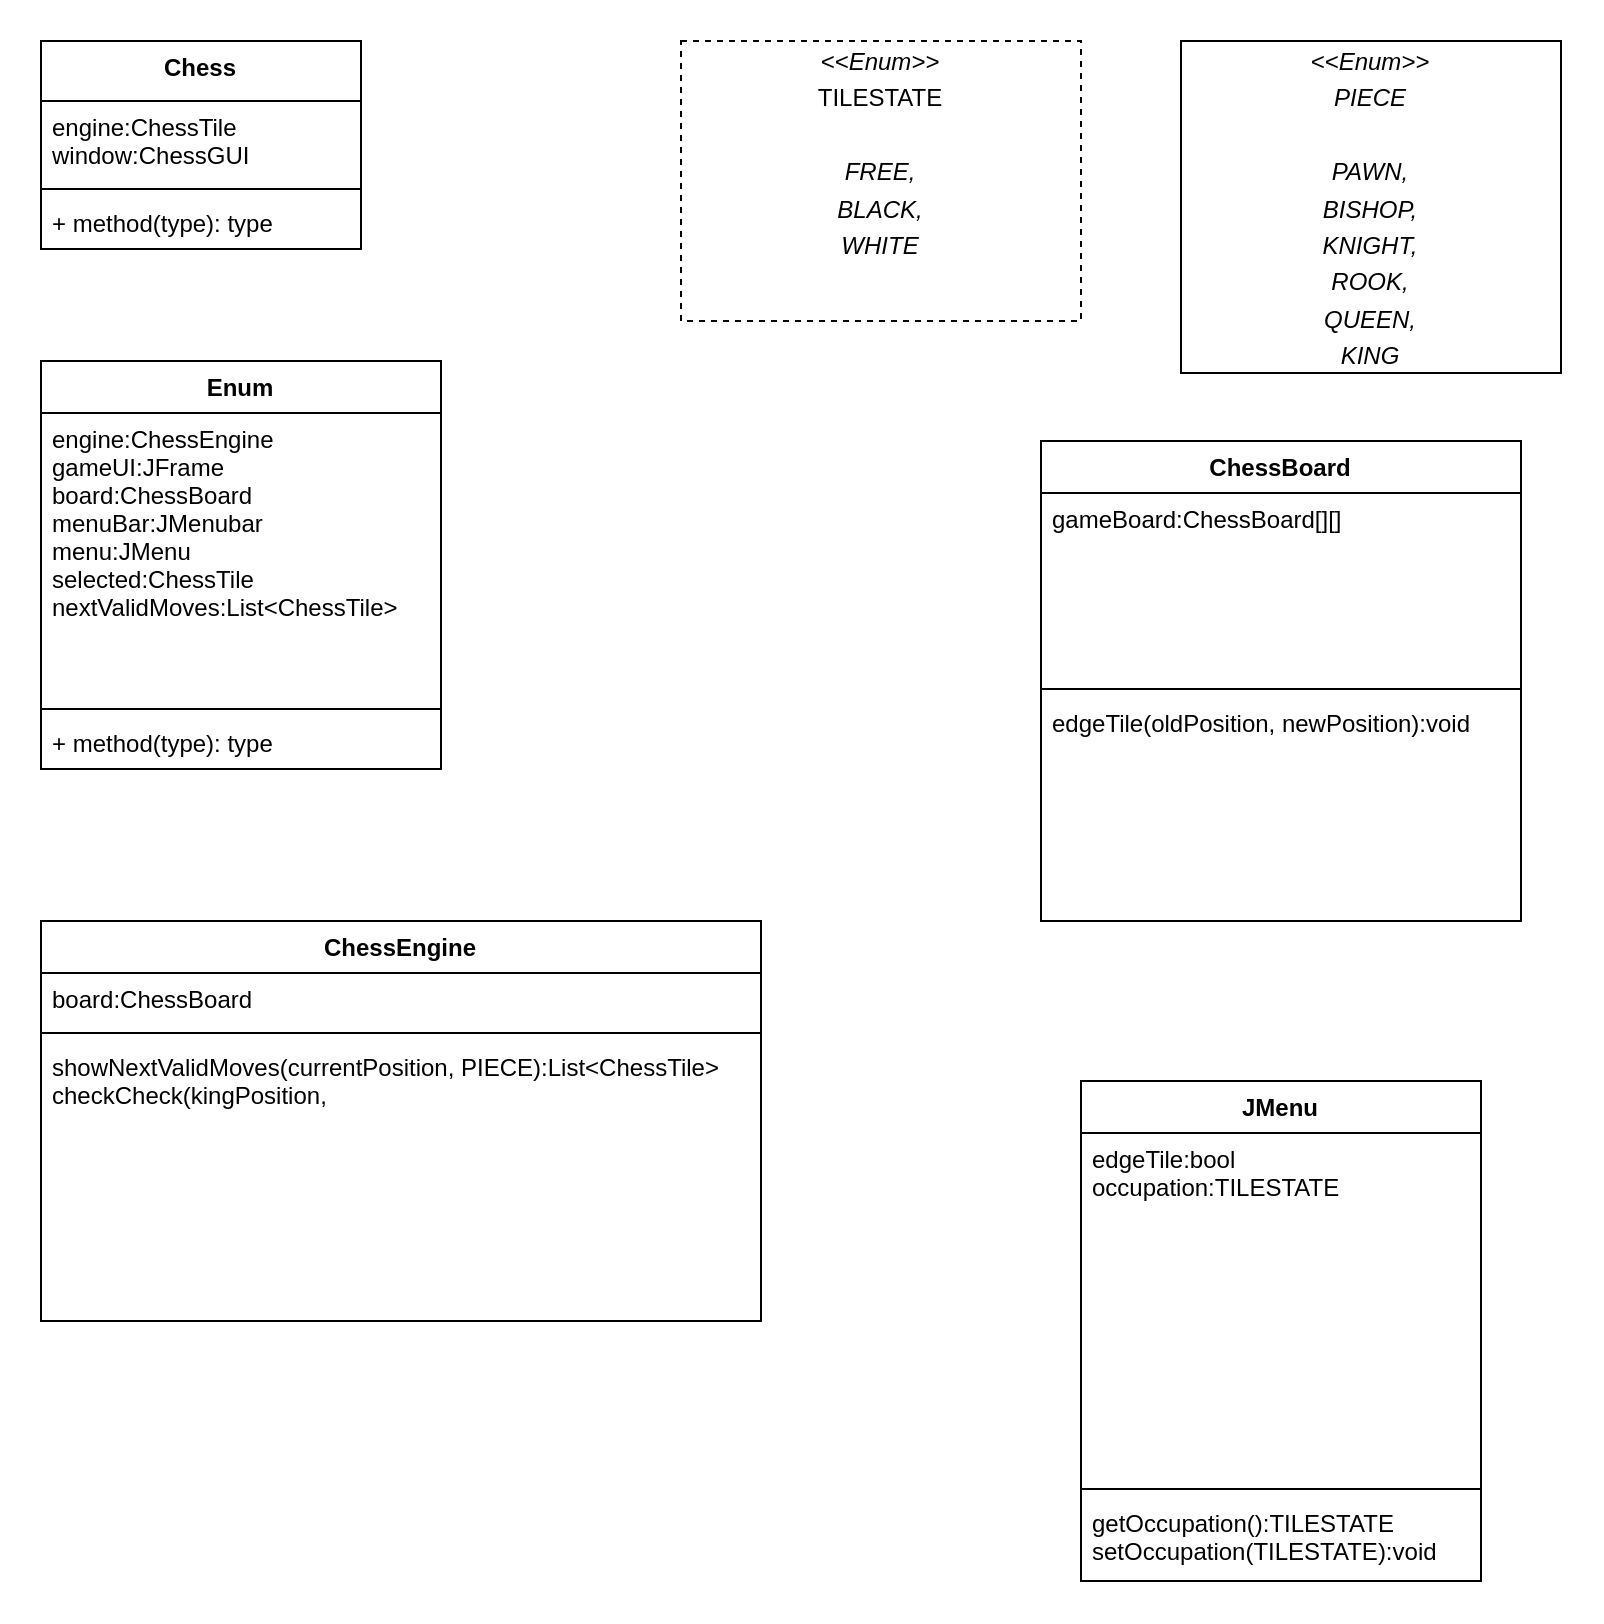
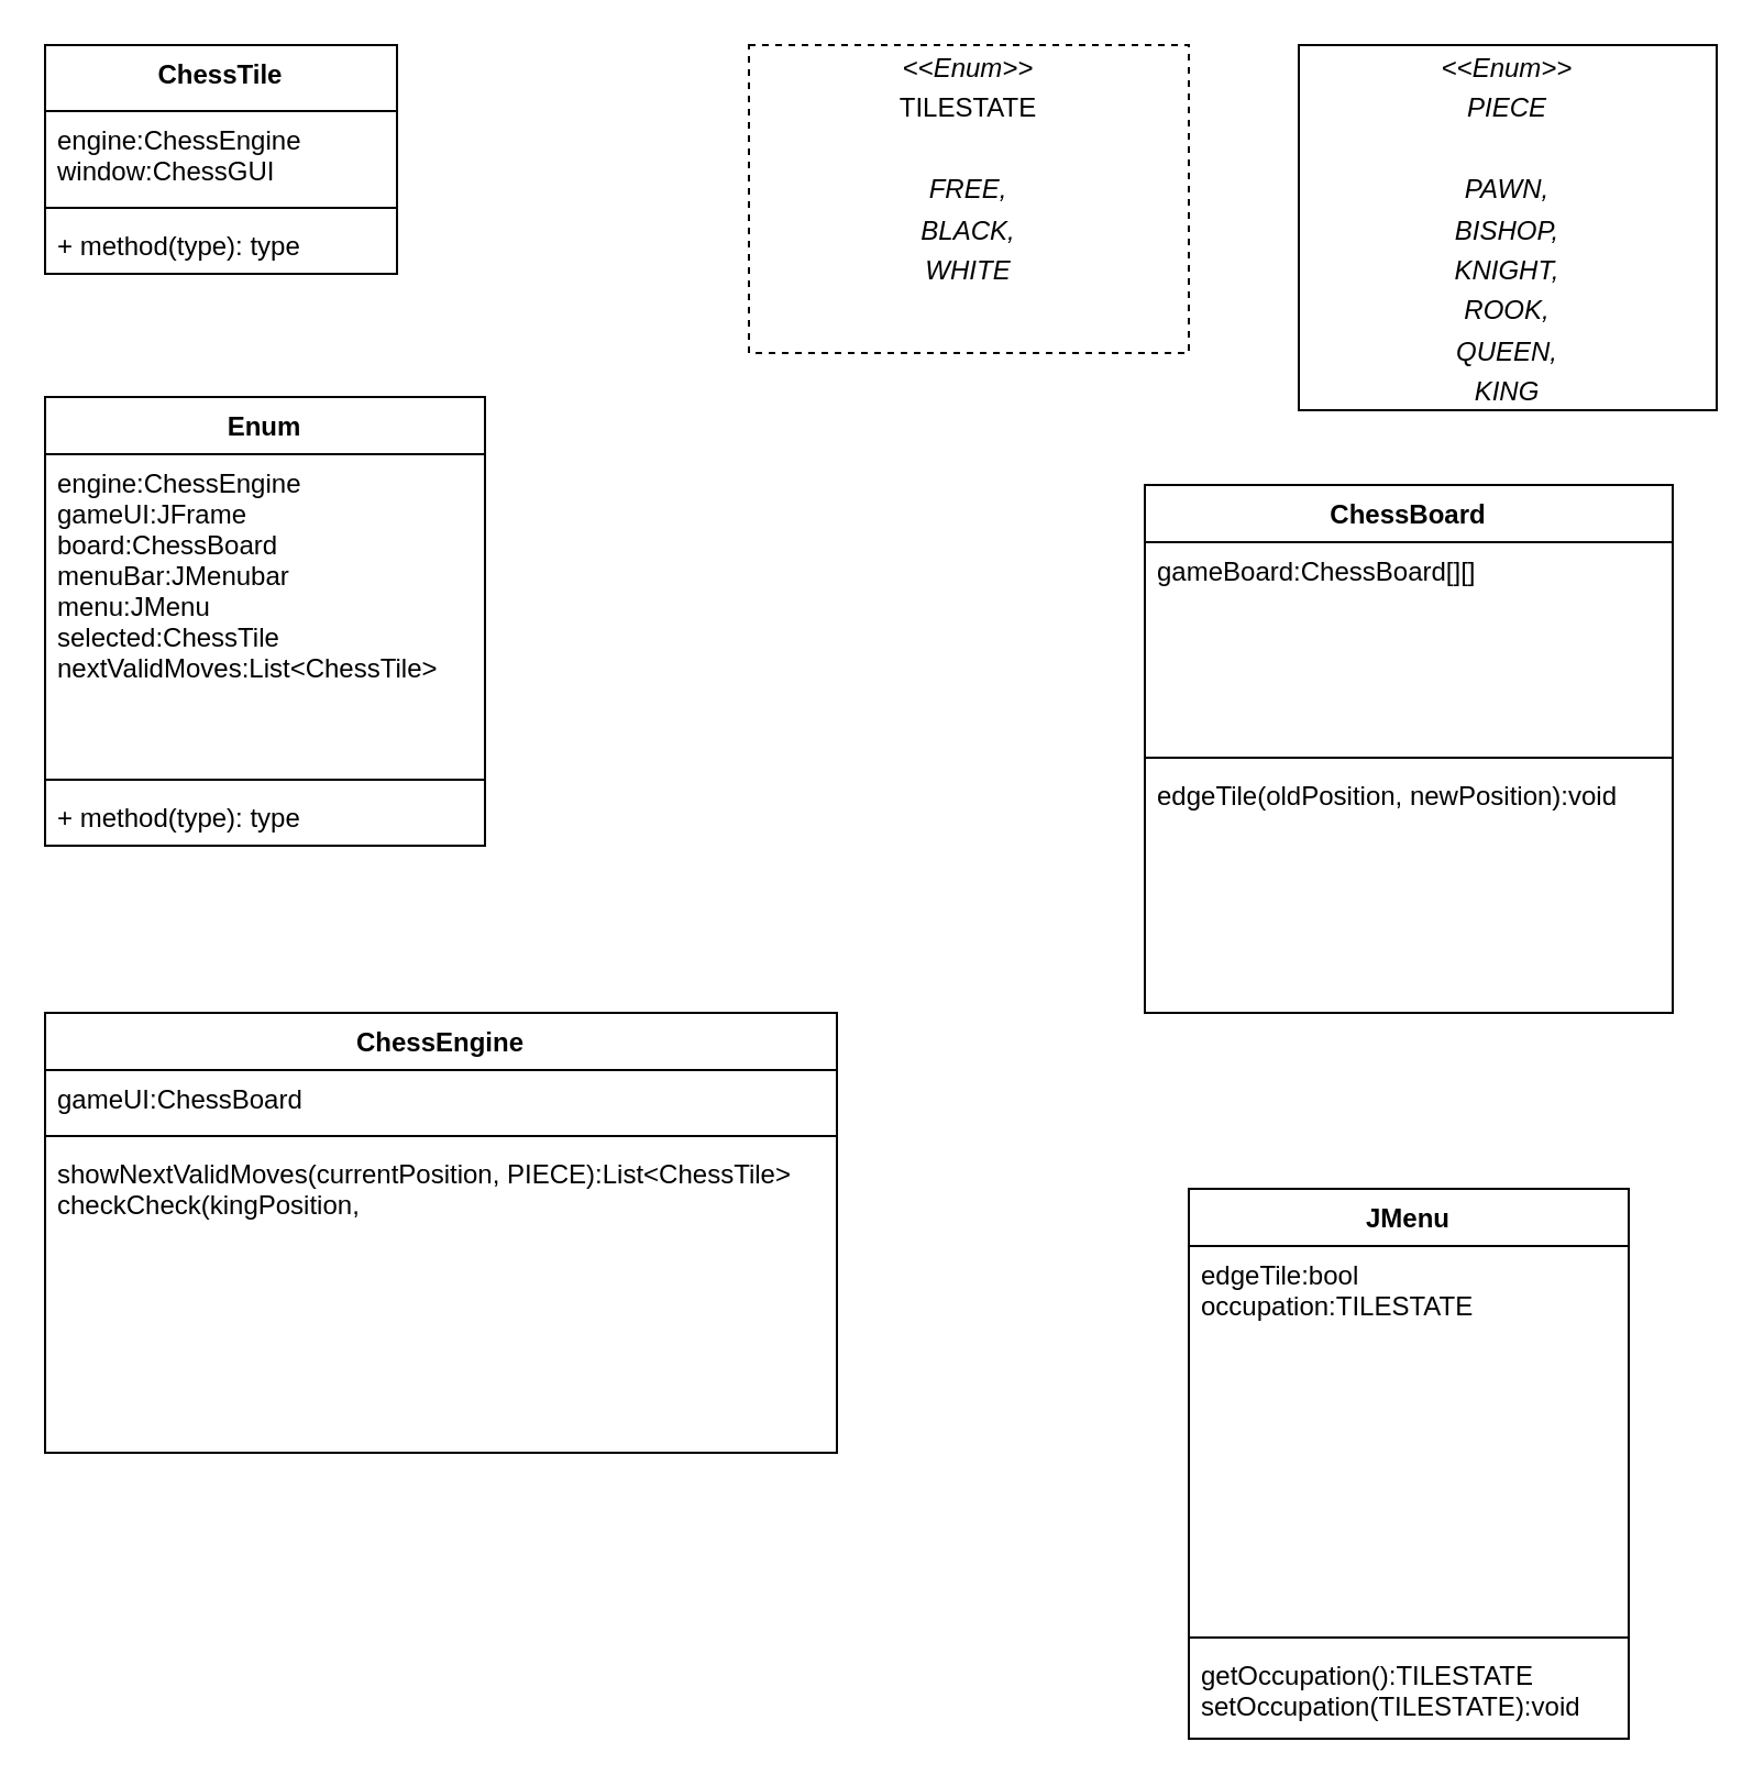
  <mxCell id="0" />
  <mxCell id="1" parent="0" />
- <mxCell id="2" value="Chess" style="swimlane;fontStyle=1;align=center;verticalAlign=top;childLayout=stackLayout;horizontal=1;startSize=30;horizontalStack=0;resizeParent=1;resizeParentMax=0;resizeLast=0;collapsible=1;marginBottom=0;" parent="1" vertex="1"><mxGeometry x="20" y="20" width="160" height="104" as="geometry" /></mxCell>
- <mxCell id="3" value="engine:ChessTile&#10;window:ChessGUI" style="text;strokeColor=none;fillColor=none;align=left;verticalAlign=top;spacingLeft=4;spacingRight=4;overflow=hidden;rotatable=0;points=[[0,0.5],[1,0.5]];portConstraint=eastwest;" parent="2" vertex="1"><mxGeometry y="30" width="160" height="40" as="geometry" /></mxCell>
+ <mxCell id="2" value="ChessTile" style="swimlane;fontStyle=1;align=center;verticalAlign=top;childLayout=stackLayout;horizontal=1;startSize=30;horizontalStack=0;resizeParent=1;resizeParentMax=0;resizeLast=0;collapsible=1;marginBottom=0;" parent="1" vertex="1"><mxGeometry x="20" y="20" width="160" height="104" as="geometry" /></mxCell>
+ <mxCell id="3" value="engine:ChessEngine&#10;window:ChessGUI" style="text;strokeColor=none;fillColor=none;align=left;verticalAlign=top;spacingLeft=4;spacingRight=4;overflow=hidden;rotatable=0;points=[[0,0.5],[1,0.5]];portConstraint=eastwest;" parent="2" vertex="1"><mxGeometry y="30" width="160" height="40" as="geometry" /></mxCell>
  <mxCell id="4" value="" style="line;strokeWidth=1;fillColor=none;align=left;verticalAlign=middle;spacingTop=-1;spacingLeft=3;spacingRight=3;rotatable=0;labelPosition=right;points=[];portConstraint=eastwest;" parent="2" vertex="1"><mxGeometry y="70" width="160" height="8" as="geometry" /></mxCell>
  <mxCell id="5" value="+ method(type): type" style="text;strokeColor=none;fillColor=none;align=left;verticalAlign=top;spacingLeft=4;spacingRight=4;overflow=hidden;rotatable=0;points=[[0,0.5],[1,0.5]];portConstraint=eastwest;" parent="2" vertex="1"><mxGeometry y="78" width="160" height="26" as="geometry" /></mxCell>
  <mxCell id="6" value="ChessEngine" style="swimlane;fontStyle=1;align=center;verticalAlign=top;childLayout=stackLayout;horizontal=1;startSize=26;horizontalStack=0;resizeParent=1;resizeParentMax=0;resizeLast=0;collapsible=1;marginBottom=0;" parent="1" vertex="1"><mxGeometry x="20" y="460" width="360" height="200" as="geometry" /></mxCell>
- <mxCell id="7" value="board:ChessBoard" style="text;strokeColor=none;fillColor=none;align=left;verticalAlign=top;spacingLeft=4;spacingRight=4;overflow=hidden;rotatable=0;points=[[0,0.5],[1,0.5]];portConstraint=eastwest;" parent="6" vertex="1"><mxGeometry y="26" width="360" height="26" as="geometry" /></mxCell>
+ <mxCell id="7" value="gameUI:ChessBoard" style="text;strokeColor=none;fillColor=none;align=left;verticalAlign=top;spacingLeft=4;spacingRight=4;overflow=hidden;rotatable=0;points=[[0,0.5],[1,0.5]];portConstraint=eastwest;" parent="6" vertex="1"><mxGeometry y="26" width="360" height="26" as="geometry" /></mxCell>
  <mxCell id="8" value="" style="line;strokeWidth=1;fillColor=none;align=left;verticalAlign=middle;spacingTop=-1;spacingLeft=3;spacingRight=3;rotatable=0;labelPosition=right;points=[];portConstraint=eastwest;" parent="6" vertex="1"><mxGeometry y="52" width="360" height="8" as="geometry" /></mxCell>
  <mxCell id="9" value="showNextValidMoves(currentPosition, PIECE):List&lt;ChessTile&gt;&#10;checkCheck(kingPosition, &#10;&#10;" style="text;strokeColor=none;fillColor=none;align=left;verticalAlign=top;spacingLeft=4;spacingRight=4;overflow=hidden;rotatable=0;points=[[0,0.5],[1,0.5]];portConstraint=eastwest;" parent="6" vertex="1"><mxGeometry y="60" width="360" height="140" as="geometry" /></mxCell>
  <mxCell id="10" value="Enum" style="swimlane;fontStyle=1;align=center;verticalAlign=top;childLayout=stackLayout;horizontal=1;startSize=26;horizontalStack=0;resizeParent=1;resizeParentMax=0;resizeLast=0;collapsible=1;marginBottom=0;" parent="1" vertex="1"><mxGeometry x="20" y="180" width="200" height="204" as="geometry" /></mxCell>
  <mxCell id="11" value="engine:ChessEngine&#10;gameUI:JFrame&#10;board:ChessBoard&#10;menuBar:JMenubar&#10;menu:JMenu&#10;selected:ChessTile&#10;nextValidMoves:List&lt;ChessTile&gt;&#10;&#10;&#10;" style="text;strokeColor=none;fillColor=none;align=left;verticalAlign=top;spacingLeft=4;spacingRight=4;overflow=hidden;rotatable=0;points=[[0,0.5],[1,0.5]];portConstraint=eastwest;" parent="10" vertex="1"><mxGeometry y="26" width="200" height="144" as="geometry" /></mxCell>
  <mxCell id="12" value="" style="line;strokeWidth=1;fillColor=none;align=left;verticalAlign=middle;spacingTop=-1;spacingLeft=3;spacingRight=3;rotatable=0;labelPosition=right;points=[];portConstraint=eastwest;" parent="10" vertex="1"><mxGeometry y="170" width="200" height="8" as="geometry" /></mxCell>
  <mxCell id="13" value="+ method(type): type" style="text;strokeColor=none;fillColor=none;align=left;verticalAlign=top;spacingLeft=4;spacingRight=4;overflow=hidden;rotatable=0;points=[[0,0.5],[1,0.5]];portConstraint=eastwest;" parent="10" vertex="1"><mxGeometry y="178" width="200" height="26" as="geometry" /></mxCell>
  <mxCell id="14" value="JMenu" style="swimlane;fontStyle=1;align=center;verticalAlign=top;childLayout=stackLayout;horizontal=1;startSize=26;horizontalStack=0;resizeParent=1;resizeParentMax=0;resizeLast=0;collapsible=1;marginBottom=0;" parent="1" vertex="1"><mxGeometry x="540" y="540" width="200" height="250" as="geometry" /></mxCell>
  <mxCell id="15" value="edgeTile:bool&#10;occupation:TILESTATE" style="text;strokeColor=none;fillColor=none;align=left;verticalAlign=top;spacingLeft=4;spacingRight=4;overflow=hidden;rotatable=0;points=[[0,0.5],[1,0.5]];portConstraint=eastwest;" parent="14" vertex="1"><mxGeometry y="26" width="200" height="174" as="geometry" /></mxCell>
  <mxCell id="16" value="" style="line;strokeWidth=1;fillColor=none;align=left;verticalAlign=middle;spacingTop=-1;spacingLeft=3;spacingRight=3;rotatable=0;labelPosition=right;points=[];portConstraint=eastwest;" parent="14" vertex="1"><mxGeometry y="200" width="200" height="8" as="geometry" /></mxCell>
  <mxCell id="17" value="getOccupation():TILESTATE&#10;setOccupation(TILESTATE):void" style="text;strokeColor=none;fillColor=none;align=left;verticalAlign=top;spacingLeft=4;spacingRight=4;overflow=hidden;rotatable=0;points=[[0,0.5],[1,0.5]];portConstraint=eastwest;" parent="14" vertex="1"><mxGeometry y="208" width="200" height="42" as="geometry" /></mxCell>
  <mxCell id="18" value="&lt;p style=&quot;margin: 0px ; margin-top: 4px ; text-align: center&quot;&gt;&lt;i&gt;&amp;lt;&amp;lt;Enum&amp;gt;&amp;gt;&lt;/i&gt;&lt;/p&gt;&lt;p style=&quot;margin: 0px ; margin-top: 4px ; text-align: center&quot;&gt;TILESTATE&lt;br&gt;&lt;/p&gt;&lt;p style=&quot;margin: 0px ; margin-top: 4px ; text-align: center&quot;&gt;&lt;i&gt;&lt;br&gt;&lt;/i&gt;&lt;/p&gt;&lt;p style=&quot;margin: 0px ; margin-top: 4px ; text-align: center&quot;&gt;&lt;i&gt;FREE,&lt;/i&gt;&lt;/p&gt;&lt;p style=&quot;margin: 0px ; margin-top: 4px ; text-align: center&quot;&gt;&lt;i&gt;BLACK,&lt;/i&gt;&lt;/p&gt;&lt;p style=&quot;margin: 0px ; margin-top: 4px ; text-align: center&quot;&gt;&lt;i&gt;WHITE&lt;/i&gt;&lt;/p&gt;" style="verticalAlign=top;align=left;overflow=fill;fontSize=12;fontFamily=Helvetica;html=1;dashed=1;" parent="1" vertex="1"><mxGeometry x="340" y="20" width="200" height="140" as="geometry" /></mxCell>
  <mxCell id="19" value="&lt;p style=&quot;margin: 0px ; margin-top: 4px ; text-align: center&quot;&gt;&lt;i&gt;&amp;lt;&amp;lt;Enum&amp;gt;&amp;gt;&lt;/i&gt;&lt;/p&gt;&lt;p style=&quot;margin: 0px ; margin-top: 4px ; text-align: center&quot;&gt;&lt;i&gt;PIECE&lt;/i&gt;&lt;/p&gt;&lt;p style=&quot;margin: 0px ; margin-top: 4px ; text-align: center&quot;&gt;&lt;i&gt;&lt;br&gt;&lt;/i&gt;&lt;/p&gt;&lt;p style=&quot;margin: 0px ; margin-top: 4px ; text-align: center&quot;&gt;&lt;i&gt;PAWN,&lt;/i&gt;&lt;/p&gt;&lt;p style=&quot;margin: 0px ; margin-top: 4px ; text-align: center&quot;&gt;&lt;i&gt;BISHOP,&lt;/i&gt;&lt;/p&gt;&lt;p style=&quot;margin: 0px ; margin-top: 4px ; text-align: center&quot;&gt;&lt;i&gt;KNIGHT,&lt;/i&gt;&lt;/p&gt;&lt;p style=&quot;margin: 0px ; margin-top: 4px ; text-align: center&quot;&gt;&lt;i&gt;ROOK,&lt;/i&gt;&lt;/p&gt;&lt;p style=&quot;margin: 0px ; margin-top: 4px ; text-align: center&quot;&gt;&lt;i&gt;QUEEN,&lt;/i&gt;&lt;/p&gt;&lt;p style=&quot;margin: 0px ; margin-top: 4px ; text-align: center&quot;&gt;&lt;i&gt;KING&lt;/i&gt;&lt;/p&gt;" style="verticalAlign=top;align=left;overflow=fill;fontSize=12;fontFamily=Helvetica;html=1;" parent="1" vertex="1"><mxGeometry x="590" y="20" width="190" height="166" as="geometry" /></mxCell>
  <mxCell id="20" value="ChessBoard" style="swimlane;fontStyle=1;align=center;verticalAlign=top;childLayout=stackLayout;horizontal=1;startSize=26;horizontalStack=0;resizeParent=1;resizeParentMax=0;resizeLast=0;collapsible=1;marginBottom=0;" vertex="1" parent="1"><mxGeometry x="520" y="220" width="240" height="240" as="geometry" /></mxCell>
  <mxCell id="21" value="gameBoard:ChessBoard[][]" style="text;strokeColor=none;fillColor=none;align=left;verticalAlign=top;spacingLeft=4;spacingRight=4;overflow=hidden;rotatable=0;points=[[0,0.5],[1,0.5]];portConstraint=eastwest;" vertex="1" parent="20"><mxGeometry y="26" width="240" height="94" as="geometry" /></mxCell>
  <mxCell id="22" value="" style="line;strokeWidth=1;fillColor=none;align=left;verticalAlign=middle;spacingTop=-1;spacingLeft=3;spacingRight=3;rotatable=0;labelPosition=right;points=[];portConstraint=eastwest;" vertex="1" parent="20"><mxGeometry y="120" width="240" height="8" as="geometry" /></mxCell>
  <mxCell id="23" value="edgeTile(oldPosition, newPosition):void" style="text;strokeColor=none;fillColor=none;align=left;verticalAlign=top;spacingLeft=4;spacingRight=4;overflow=hidden;rotatable=0;points=[[0,0.5],[1,0.5]];portConstraint=eastwest;" vertex="1" parent="20"><mxGeometry y="128" width="240" height="112" as="geometry" /></mxCell>
